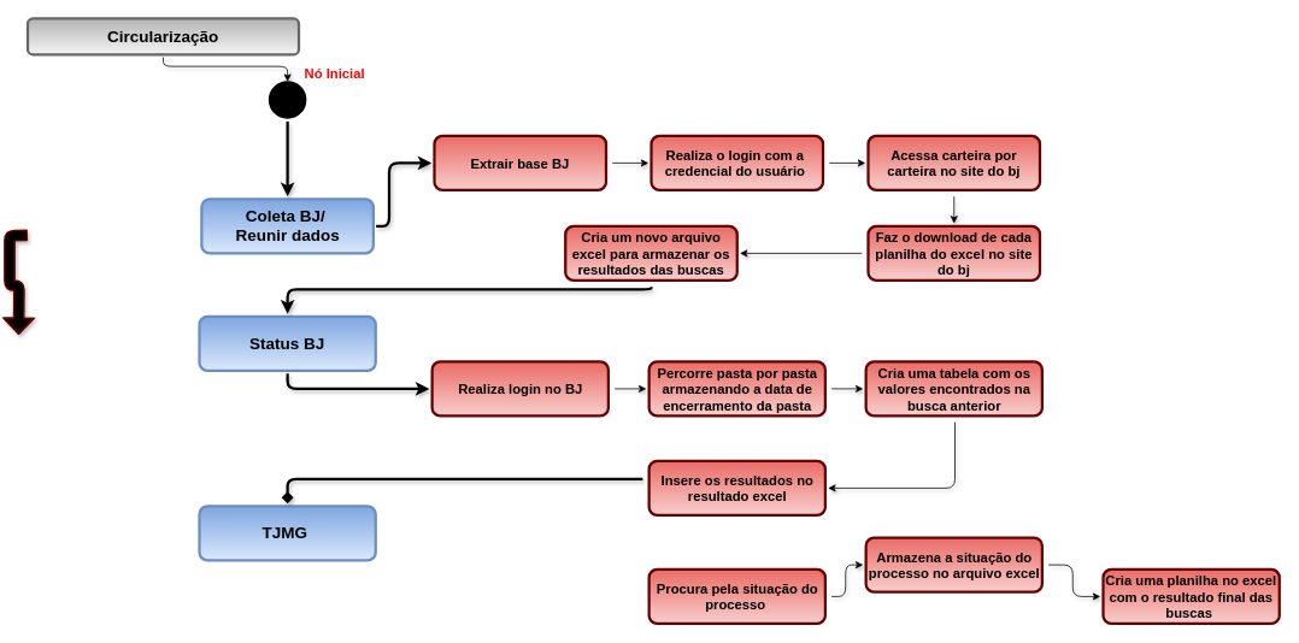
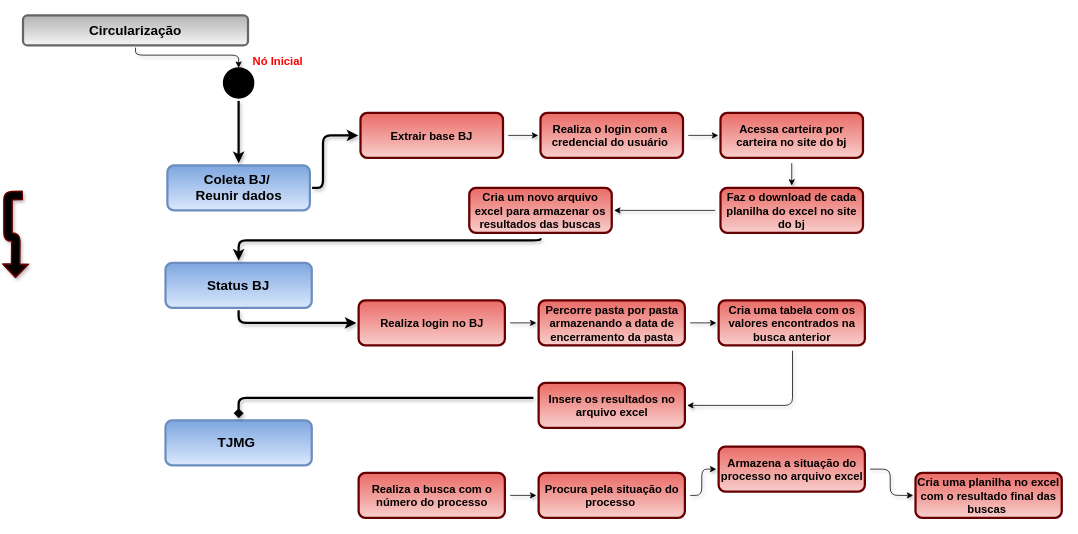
  <mxCell id="0" />
  <mxCell id="1" parent="0" />
  <mxCell id="2" style="orthogonalLoop=1;jettySize=auto;html=1;fontSize=15;strokeWidth=1;endArrow=classic;endFill=1;startArrow=none;startFill=0;edgeStyle=orthogonalEdgeStyle;shadow=1;comic=0;gradientColor=#000000;fillColor=#000000;strokeColor=#000000;fontFamily=Arial;exitX=0.5;exitY=1;exitDx=0;exitDy=0;entryX=0.5;entryY=0;entryDx=0;entryDy=0;" edge="1" parent="1" source="3" target="11"><mxGeometry relative="1" as="geometry"><mxPoint x="580" y="50" as="targetPoint" /><Array as="points"><mxPoint x="318" y="73" /></Array></mxGeometry></mxCell>
  <mxCell id="3" value="Circularização" style="shape=ext;rounded=1;html=1;whiteSpace=wrap;fillColor=#f5f5f5;strokeColor=#666666;gradientColor=#b3b3b3;fontStyle=1;fontSize=18;strokeWidth=3;perimeterSpacing=3;labelBackgroundColor=none;labelBorderColor=none;fontFamily=Arial;gradientDirection=north;" vertex="1" parent="1"><mxGeometry x="30" y="20" width="300" height="40" as="geometry" /></mxCell>
  <mxCell id="4" style="orthogonalLoop=1;jettySize=auto;html=1;fontSize=15;strokeWidth=2;shape=flexArrow;endArrow=block;endFill=0;startArrow=none;startFill=0;targetPerimeterSpacing=0;endSize=5;startSize=6;sourcePerimeterSpacing=0;shadow=1;comic=0;gradientColor=#000000;fillColor=#000000;strokeColor=#660000;fontFamily=Arial;edgeStyle=orthogonalEdgeStyle;" edge="1" parent="1"><mxGeometry relative="1" as="geometry"><mxPoint x="30" y="260" as="sourcePoint" /><mxPoint x="20" y="370" as="targetPoint" /></mxGeometry></mxCell>
  <mxCell id="5" value="Coleta BJ/&amp;nbsp;&lt;br style=&quot;font-size: 18px;&quot;&gt;Reunir dados&lt;br style=&quot;font-size: 18px;&quot;&gt;" style="shape=ext;rounded=1;html=1;whiteSpace=wrap;fillColor=#dae8fc;strokeColor=#6c8ebf;gradientColor=#7ea6e0;fontStyle=1;fontSize=18;strokeWidth=3;perimeterSpacing=3;fontFamily=Arial;gradientDirection=north;" vertex="1" parent="1"><mxGeometry x="222.5" y="220" width="190" height="60" as="geometry" /></mxCell>
  <mxCell id="6" style="edgeStyle=orthogonalEdgeStyle;comic=0;orthogonalLoop=1;jettySize=auto;html=1;entryX=0;entryY=0.5;entryDx=0;entryDy=0;shadow=1;startArrow=none;startFill=0;startSize=2;sourcePerimeterSpacing=4;endArrow=classic;endFill=1;targetPerimeterSpacing=0;strokeColor=#000000;strokeWidth=3;fillColor=#000000;gradientColor=#660000;fontFamily=Arial;fontSize=15;fontColor=#FF0000;exitX=0.5;exitY=1;exitDx=0;exitDy=0;" edge="1" parent="1" source="7" target="25"><mxGeometry relative="1" as="geometry"><Array as="points"><mxPoint x="318" y="430" /><mxPoint x="474" y="430" /></Array></mxGeometry></mxCell>
  <mxCell id="7" value="Status BJ&lt;br style=&quot;font-size: 18px;&quot;&gt;" style="shape=ext;rounded=1;html=1;whiteSpace=wrap;fillColor=#dae8fc;strokeColor=#6c8ebf;gradientColor=#7ea6e0;fontStyle=1;fontSize=18;strokeWidth=3;perimeterSpacing=3;fontFamily=Arial;gradientDirection=north;" vertex="1" parent="1"><mxGeometry x="220" y="350" width="195" height="60" as="geometry" /></mxCell>
  <mxCell id="8" value="TJMG&amp;nbsp;" style="shape=ext;rounded=1;html=1;whiteSpace=wrap;fillColor=#dae8fc;strokeColor=#6c8ebf;gradientColor=#7ea6e0;fontStyle=1;fontSize=18;strokeWidth=3;perimeterSpacing=3;fontFamily=Arial;gradientDirection=north;" vertex="1" parent="1"><mxGeometry x="220" y="560" width="195" height="60" as="geometry" /></mxCell>
  <mxCell id="9" value="Cria uma planilha no excel com o resultado final das buscas&amp;nbsp;" style="shape=ext;rounded=1;html=1;whiteSpace=wrap;fillColor=#f8cecc;strokeColor=#660000;gradientColor=#ea6b66;fontStyle=1;fontSize=15;strokeWidth=3;perimeterSpacing=3;fontFamily=Arial;gradientDirection=north;" vertex="1" parent="1"><mxGeometry x="1220" y="630" width="195" height="60" as="geometry" /></mxCell>
  <mxCell id="10" style="edgeStyle=orthogonalEdgeStyle;comic=0;orthogonalLoop=1;jettySize=auto;html=1;entryX=0.5;entryY=0;entryDx=0;entryDy=0;shadow=1;startArrow=none;startFill=0;startSize=2;sourcePerimeterSpacing=4;endArrow=classic;endFill=1;targetPerimeterSpacing=0;strokeColor=#000000;strokeWidth=3;fillColor=#000000;gradientColor=#660000;fontFamily=Arial;fontSize=15;fontColor=#FF0000;" edge="1" parent="1" source="11" target="5"><mxGeometry relative="1" as="geometry" /></mxCell>
  <mxCell id="11" value="" style="shape=ellipse;html=1;illColor=#000000;strokeWidth=2;verticalLabelPosition=bottom;verticalAlignment=top;perimeter=ellipsePerimeter;labelBackgroundColor=none;fillColor=#000000;gradientColor=#000000;fontFamily=Garamond;fontSize=15;" vertex="1" parent="1"><mxGeometry x="297.5" y="90" width="40" height="40" as="geometry" /></mxCell>
  <mxCell id="12" value="Nó Inicial" style="text;html=1;strokeColor=none;fillColor=none;align=center;verticalAlign=middle;whiteSpace=wrap;rounded=0;labelBackgroundColor=none;fontFamily=Arial;fontSize=15;strokeWidth=1;fontStyle=1;fontColor=#FF0000;" vertex="1" parent="1"><mxGeometry x="330" y="70" width="80" height="20" as="geometry" /></mxCell>
  <mxCell id="13" style="edgeStyle=orthogonalEdgeStyle;comic=0;orthogonalLoop=1;jettySize=auto;html=1;entryX=0;entryY=0.5;entryDx=0;entryDy=0;shadow=1;startArrow=none;startFill=0;startSize=2;sourcePerimeterSpacing=4;endArrow=classic;endFill=1;targetPerimeterSpacing=0;strokeColor=#000000;strokeWidth=1;fillColor=#000000;gradientColor=#660000;fontFamily=Arial;fontSize=15;fontColor=#FF0000;" edge="1" parent="1" source="14" target="17"><mxGeometry relative="1" as="geometry" /></mxCell>
  <mxCell id="14" value="Extrair base BJ" style="shape=ext;rounded=1;html=1;whiteSpace=wrap;fillColor=#f8cecc;strokeColor=#660000;gradientColor=#ea6b66;fontStyle=1;fontSize=15;strokeWidth=3;perimeterSpacing=3;fontFamily=Arial;gradientDirection=north;" vertex="1" parent="1"><mxGeometry x="480" y="150" width="190" height="60" as="geometry" /></mxCell>
  <mxCell id="15" style="orthogonalLoop=1;jettySize=auto;html=1;fontSize=15;strokeWidth=3;endArrow=classic;endFill=1;startArrow=none;startFill=0;edgeStyle=orthogonalEdgeStyle;shadow=1;comic=0;gradientColor=#000000;fillColor=#000000;strokeColor=#000000;fontFamily=Arial;entryX=0;entryY=0.5;entryDx=0;entryDy=0;exitX=1;exitY=0.5;exitDx=0;exitDy=0;" edge="1" parent="1" source="5" target="14"><mxGeometry relative="1" as="geometry"><mxPoint x="459" y="190" as="sourcePoint" /><mxPoint x="596.882" y="142.912" as="targetPoint" /><Array as="points"><mxPoint x="430" y="250" /><mxPoint x="430" y="180" /></Array></mxGeometry></mxCell>
  <mxCell id="16" style="edgeStyle=orthogonalEdgeStyle;comic=0;orthogonalLoop=1;jettySize=auto;html=1;entryX=0;entryY=0.5;entryDx=0;entryDy=0;shadow=1;startArrow=none;startFill=0;startSize=2;sourcePerimeterSpacing=4;endArrow=classic;endFill=1;targetPerimeterSpacing=0;strokeColor=#000000;strokeWidth=1;fillColor=#000000;gradientColor=#660000;fontFamily=Arial;fontSize=15;fontColor=#FF0000;" edge="1" parent="1" source="17" target="23"><mxGeometry relative="1" as="geometry" /></mxCell>
  <mxCell id="17" value="Realiza o login com a&amp;nbsp;&lt;br&gt;credencial do usuário&amp;nbsp;&lt;br&gt;" style="shape=ext;rounded=1;html=1;whiteSpace=wrap;fillColor=#f8cecc;strokeColor=#660000;gradientColor=#ea6b66;fontStyle=1;fontSize=15;strokeWidth=3;perimeterSpacing=3;fontFamily=Arial;gradientDirection=north;" vertex="1" parent="1"><mxGeometry x="720" y="150" width="190" height="60" as="geometry" /></mxCell>
  <mxCell id="18" style="edgeStyle=orthogonalEdgeStyle;comic=0;orthogonalLoop=1;jettySize=auto;html=1;entryX=1;entryY=0.5;entryDx=0;entryDy=0;shadow=1;startArrow=none;startFill=0;startSize=2;sourcePerimeterSpacing=4;endArrow=classic;endFill=1;targetPerimeterSpacing=0;strokeColor=#000000;strokeWidth=1;fillColor=#000000;gradientColor=#660000;fontFamily=Arial;fontSize=15;fontColor=#FF0000;" edge="1" parent="1" source="19" target="21"><mxGeometry relative="1" as="geometry" /></mxCell>
  <mxCell id="19" value="Faz o download de cada planilha do excel no site do bj&lt;br&gt;" style="shape=ext;rounded=1;html=1;whiteSpace=wrap;fillColor=#f8cecc;strokeColor=#660000;gradientColor=#ea6b66;fontStyle=1;fontSize=15;strokeWidth=3;perimeterSpacing=3;fontFamily=Arial;gradientDirection=north;" vertex="1" parent="1"><mxGeometry x="960" y="250" width="190" height="60" as="geometry" /></mxCell>
  <mxCell id="20" style="edgeStyle=orthogonalEdgeStyle;comic=0;orthogonalLoop=1;jettySize=auto;html=1;entryX=0.5;entryY=0;entryDx=0;entryDy=0;shadow=1;startArrow=none;startFill=0;startSize=2;sourcePerimeterSpacing=4;endArrow=classic;endFill=1;targetPerimeterSpacing=0;strokeColor=#000000;strokeWidth=3;fillColor=#000000;gradientColor=#660000;fontFamily=Arial;fontSize=15;fontColor=#FF0000;" edge="1" parent="1" source="21" target="7"><mxGeometry relative="1" as="geometry"><Array as="points"><mxPoint x="720" y="320" /><mxPoint x="318" y="320" /></Array></mxGeometry></mxCell>
  <mxCell id="21" value="Cria um novo arquivo excel para armazenar os resultados das buscas&lt;br&gt;" style="shape=ext;rounded=1;html=1;whiteSpace=wrap;fillColor=#f8cecc;strokeColor=#660000;gradientColor=#ea6b66;fontStyle=1;fontSize=15;strokeWidth=3;perimeterSpacing=3;fontFamily=Arial;gradientDirection=north;" vertex="1" parent="1"><mxGeometry x="625" y="250" width="190" height="60" as="geometry" /></mxCell>
  <mxCell id="22" style="edgeStyle=orthogonalEdgeStyle;comic=0;orthogonalLoop=1;jettySize=auto;html=1;entryX=0.5;entryY=0;entryDx=0;entryDy=0;shadow=1;startArrow=none;startFill=0;startSize=2;sourcePerimeterSpacing=4;endArrow=classic;endFill=1;targetPerimeterSpacing=0;strokeColor=#000000;strokeWidth=1;fillColor=#000000;gradientColor=#660000;fontFamily=Arial;fontSize=15;fontColor=#FF0000;" edge="1" parent="1" source="23" target="19"><mxGeometry relative="1" as="geometry" /></mxCell>
  <mxCell id="23" value="Acessa carteira por carteira no site do bj&lt;br&gt;" style="shape=ext;rounded=1;html=1;whiteSpace=wrap;fillColor=#f8cecc;strokeColor=#660000;gradientColor=#ea6b66;fontStyle=1;fontSize=15;strokeWidth=3;perimeterSpacing=3;fontFamily=Arial;gradientDirection=north;" vertex="1" parent="1"><mxGeometry x="960" y="150" width="190" height="60" as="geometry" /></mxCell>
  <mxCell id="24" style="edgeStyle=orthogonalEdgeStyle;comic=0;orthogonalLoop=1;jettySize=auto;html=1;entryX=0;entryY=0.5;entryDx=0;entryDy=0;shadow=1;startArrow=none;startFill=0;startSize=2;sourcePerimeterSpacing=4;endArrow=classic;endFill=1;targetPerimeterSpacing=0;strokeColor=#000000;strokeWidth=1;fillColor=#000000;gradientColor=#660000;fontFamily=Arial;fontSize=15;fontColor=#FF0000;" edge="1" parent="1" source="25" target="27"><mxGeometry relative="1" as="geometry" /></mxCell>
  <mxCell id="25" value="Realiza login no BJ&lt;br&gt;" style="shape=ext;rounded=1;html=1;whiteSpace=wrap;fillColor=#f8cecc;strokeColor=#660000;gradientColor=#ea6b66;fontStyle=1;fontSize=15;strokeWidth=3;perimeterSpacing=3;fontFamily=Arial;gradientDirection=north;" vertex="1" parent="1"><mxGeometry x="477.5" y="400" width="195" height="60" as="geometry" /></mxCell>
  <mxCell id="26" style="edgeStyle=orthogonalEdgeStyle;comic=0;orthogonalLoop=1;jettySize=auto;html=1;entryX=0;entryY=0.5;entryDx=0;entryDy=0;shadow=1;startArrow=none;startFill=0;startSize=2;sourcePerimeterSpacing=4;endArrow=classic;endFill=1;targetPerimeterSpacing=0;strokeColor=#000000;strokeWidth=1;fillColor=#000000;gradientColor=#660000;fontFamily=Arial;fontSize=15;fontColor=#FF0000;" edge="1" parent="1" source="27" target="29"><mxGeometry relative="1" as="geometry" /></mxCell>
  <mxCell id="27" value="Percorre pasta por pasta armazenando a data de encerramento da pasta&lt;br&gt;" style="shape=ext;rounded=1;html=1;whiteSpace=wrap;fillColor=#f8cecc;strokeColor=#660000;gradientColor=#ea6b66;fontStyle=1;fontSize=15;strokeWidth=3;perimeterSpacing=3;fontFamily=Arial;gradientDirection=north;" vertex="1" parent="1"><mxGeometry x="717.5" y="400" width="195" height="60" as="geometry" /></mxCell>
  <mxCell id="28" style="edgeStyle=orthogonalEdgeStyle;comic=0;orthogonalLoop=1;jettySize=auto;html=1;entryX=1;entryY=0.5;entryDx=0;entryDy=0;shadow=1;startArrow=none;startFill=0;startSize=2;sourcePerimeterSpacing=4;endArrow=classic;endFill=1;targetPerimeterSpacing=0;strokeColor=#000000;strokeWidth=1;fillColor=#000000;gradientColor=#660000;fontFamily=Arial;fontSize=15;fontColor=#FF0000;" edge="1" parent="1" source="29" target="31"><mxGeometry relative="1" as="geometry"><Array as="points"><mxPoint x="1056" y="540" /></Array></mxGeometry></mxCell>
  <mxCell id="29" value="Cria uma tabela com os valores encontrados na busca anterior" style="shape=ext;rounded=1;html=1;whiteSpace=wrap;fillColor=#f8cecc;strokeColor=#660000;gradientColor=#ea6b66;fontStyle=1;fontSize=15;strokeWidth=3;perimeterSpacing=3;fontFamily=Arial;gradientDirection=north;" vertex="1" parent="1"><mxGeometry x="957.5" y="400" width="195" height="60" as="geometry" /></mxCell>
  <mxCell id="30" style="edgeStyle=orthogonalEdgeStyle;comic=0;orthogonalLoop=1;jettySize=auto;html=1;entryX=0.5;entryY=0;entryDx=0;entryDy=0;shadow=1;startArrow=none;startFill=0;startSize=2;sourcePerimeterSpacing=4;endArrow=diamond;endFill=1;targetPerimeterSpacing=0;strokeColor=#000000;strokeWidth=3;fillColor=#000000;gradientColor=#660000;fontFamily=Arial;fontSize=15;fontColor=#FF0000;" edge="1" parent="1" source="31" target="8"><mxGeometry relative="1" as="geometry"><Array as="points"><mxPoint x="318" y="530" /></Array></mxGeometry></mxCell>
- <mxCell id="31" value="Insere os resultados no resultado excel" style="shape=ext;rounded=1;html=1;whiteSpace=wrap;fillColor=#f8cecc;strokeColor=#660000;gradientColor=#ea6b66;fontStyle=1;fontSize=15;strokeWidth=3;perimeterSpacing=3;fontFamily=Arial;gradientDirection=north;" vertex="1" parent="1"><mxGeometry x="717.5" y="510" width="195" height="60" as="geometry" /></mxCell>
+ <mxCell id="31" value="Insere os resultados no arquivo excel" style="shape=ext;rounded=1;html=1;whiteSpace=wrap;fillColor=#f8cecc;strokeColor=#660000;gradientColor=#ea6b66;fontStyle=1;fontSize=15;strokeWidth=3;perimeterSpacing=3;fontFamily=Arial;gradientDirection=north;" vertex="1" parent="1"><mxGeometry x="717.5" y="510" width="195" height="60" as="geometry" /></mxCell>
+ <mxCell id="32" style="edgeStyle=orthogonalEdgeStyle;comic=0;orthogonalLoop=1;jettySize=auto;html=1;entryX=0;entryY=0.5;entryDx=0;entryDy=0;shadow=1;startArrow=none;startFill=0;startSize=2;sourcePerimeterSpacing=4;endArrow=classic;endFill=1;targetPerimeterSpacing=0;strokeColor=#000000;strokeWidth=1;fillColor=#000000;gradientColor=#660000;fontFamily=Arial;fontSize=15;fontColor=#FF0000;" edge="1" parent="1" source="33" target="35"><mxGeometry relative="1" as="geometry" /></mxCell>
+ <mxCell id="33" value="Realiza a busca com o número do processo" style="shape=ext;rounded=1;html=1;whiteSpace=wrap;fillColor=#f8cecc;strokeColor=#660000;gradientColor=#ea6b66;fontStyle=1;fontSize=15;strokeWidth=3;perimeterSpacing=3;fontFamily=Arial;gradientDirection=north;" vertex="1" parent="1"><mxGeometry x="477.5" y="630" width="195" height="60" as="geometry" /></mxCell>
  <mxCell id="34" style="edgeStyle=orthogonalEdgeStyle;comic=0;orthogonalLoop=1;jettySize=auto;html=1;entryX=0;entryY=0.5;entryDx=0;entryDy=0;shadow=1;startArrow=none;startFill=0;startSize=2;sourcePerimeterSpacing=4;endArrow=classic;endFill=1;targetPerimeterSpacing=0;strokeColor=#000000;strokeWidth=1;fillColor=#000000;gradientColor=#660000;fontFamily=Arial;fontSize=15;fontColor=#FF0000;" edge="1" parent="1" source="35" target="37"><mxGeometry relative="1" as="geometry" /></mxCell>
  <mxCell id="35" value="Procura pela situação do processo&amp;nbsp;" style="shape=ext;rounded=1;html=1;whiteSpace=wrap;fillColor=#f8cecc;strokeColor=#660000;gradientColor=#ea6b66;fontStyle=1;fontSize=15;strokeWidth=3;perimeterSpacing=3;fontFamily=Arial;gradientDirection=north;" vertex="1" parent="1"><mxGeometry x="717.5" y="630" width="195" height="60" as="geometry" /></mxCell>
  <mxCell id="36" style="edgeStyle=orthogonalEdgeStyle;comic=0;orthogonalLoop=1;jettySize=auto;html=1;entryX=0;entryY=0.5;entryDx=0;entryDy=0;shadow=1;startArrow=none;startFill=0;startSize=2;sourcePerimeterSpacing=4;endArrow=classic;endFill=1;targetPerimeterSpacing=0;strokeColor=#000000;strokeWidth=1;fillColor=#000000;gradientColor=#660000;fontFamily=Arial;fontSize=15;fontColor=#FF0000;" edge="1" parent="1" source="37" target="9"><mxGeometry relative="1" as="geometry" /></mxCell>
  <mxCell id="37" value="Armazena a situação do processo no arquivo excel" style="shape=ext;rounded=1;html=1;whiteSpace=wrap;fillColor=#f8cecc;strokeColor=#660000;gradientColor=#ea6b66;fontStyle=1;fontSize=15;strokeWidth=3;perimeterSpacing=3;fontFamily=Arial;gradientDirection=north;" vertex="1" parent="1"><mxGeometry x="957.5" y="595" width="195" height="60" as="geometry" /></mxCell>
